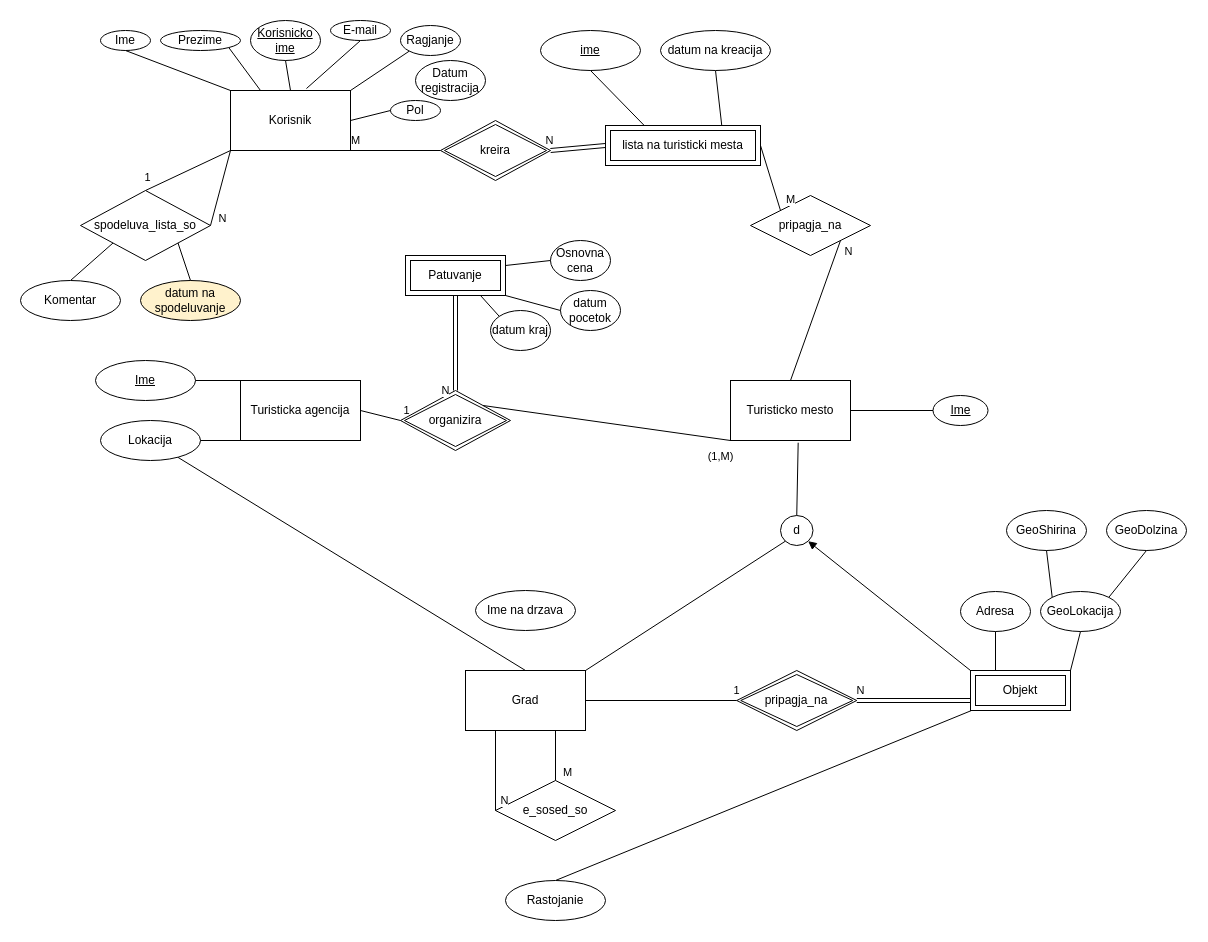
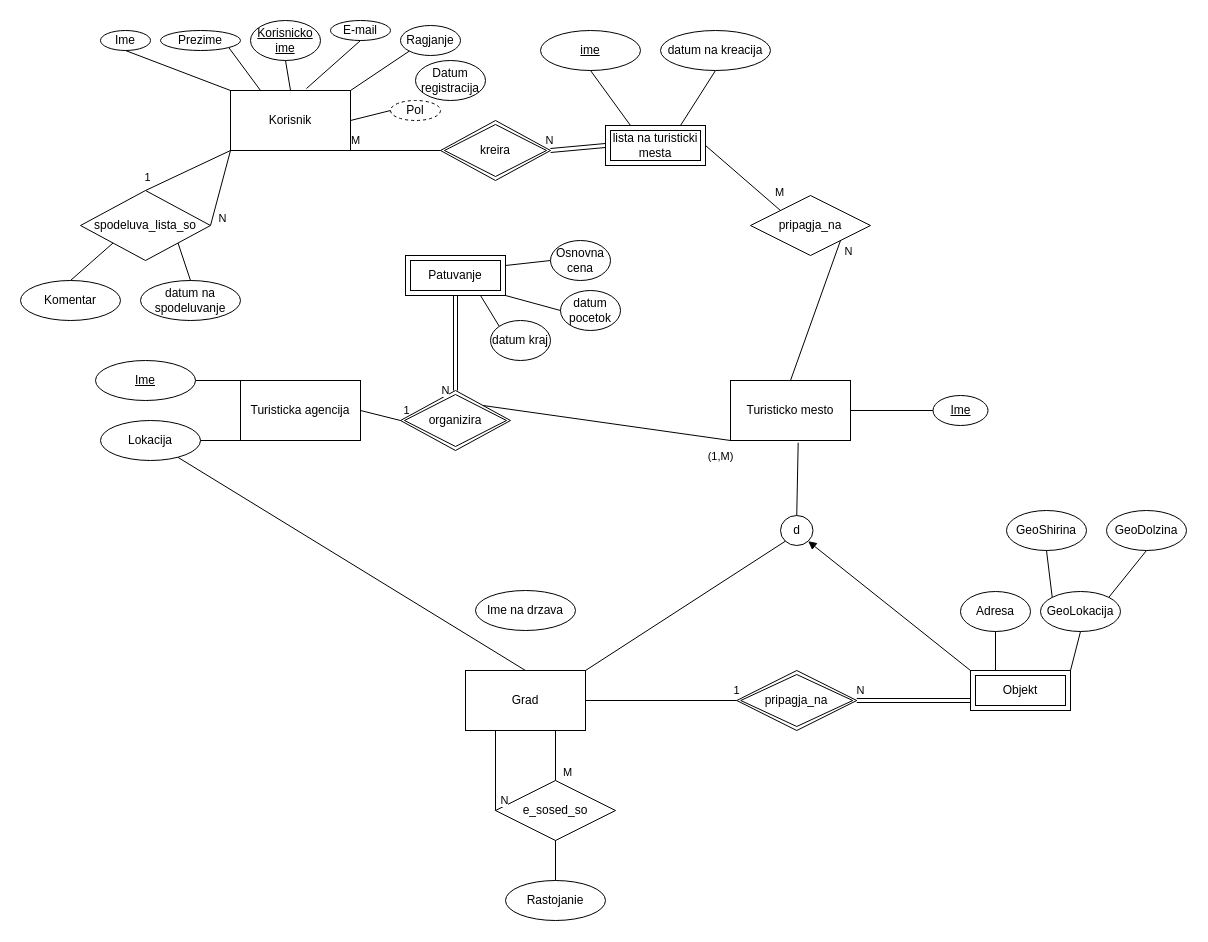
  <mxCell id="0" />
  <mxCell id="1" parent="0" />
  <mxCell id="2" value="&lt;div&gt;Korisnik&lt;/div&gt;" style="rounded=0;whiteSpace=wrap;html=1;" vertex="1" parent="1"><mxGeometry x="230" y="90" width="120" height="60" as="geometry" /></mxCell>
  <mxCell id="3" value="Ime" style="ellipse;whiteSpace=wrap;html=1;align=center;" vertex="1" parent="1"><mxGeometry x="100" y="30" width="50" height="20" as="geometry" /></mxCell>
  <mxCell id="4" value="Prezime" style="ellipse;whiteSpace=wrap;html=1;align=center;" vertex="1" parent="1"><mxGeometry x="160" y="30" width="80" height="20" as="geometry" /></mxCell>
  <mxCell id="5" value="&lt;div&gt;&lt;u&gt;Korisnicko ime&lt;/u&gt;&lt;/div&gt;" style="ellipse;whiteSpace=wrap;html=1;align=center;" vertex="1" parent="1"><mxGeometry x="250" y="20" width="70" height="40" as="geometry" /></mxCell>
  <mxCell id="6" value="E-mail" style="ellipse;whiteSpace=wrap;html=1;align=center;" vertex="1" parent="1"><mxGeometry x="330" y="20" width="60" height="20" as="geometry" /></mxCell>
  <mxCell id="7" value="&lt;div&gt;Ragjanje&lt;/div&gt;" style="ellipse;whiteSpace=wrap;html=1;align=center;" vertex="1" parent="1"><mxGeometry x="400" y="25" width="60" height="30" as="geometry" /></mxCell>
  <mxCell id="8" value="&lt;div&gt;Datum registracija&lt;/div&gt;" style="ellipse;whiteSpace=wrap;html=1;align=center;" vertex="1" parent="1"><mxGeometry x="415" y="60" width="70" height="40" as="geometry" /></mxCell>
- <mxCell id="9" value="&lt;div&gt;Pol&lt;/div&gt;" style="ellipse;whiteSpace=wrap;html=1;align=center;" vertex="1" parent="1"><mxGeometry x="390" y="100" width="50" height="20" as="geometry" /></mxCell>
+ <mxCell id="9" value="&lt;div&gt;Pol&lt;/div&gt;" style="ellipse;whiteSpace=wrap;html=1;align=center;dashed=1;" vertex="1" parent="1"><mxGeometry x="390" y="100" width="50" height="20" as="geometry" /></mxCell>
  <mxCell id="10" value="" style="endArrow=none;html=1;rounded=0;entryX=0;entryY=0;entryDx=0;entryDy=0;exitX=0.5;exitY=1;exitDx=0;exitDy=0;" edge="1" parent="1" source="3" target="2"><mxGeometry width="50" height="50" relative="1" as="geometry"><mxPoint x="180" y="340" as="sourcePoint" /><mxPoint x="230" y="290" as="targetPoint" /></mxGeometry></mxCell>
  <mxCell id="11" value="" style="endArrow=none;html=1;rounded=0;entryX=0.25;entryY=0;entryDx=0;entryDy=0;exitX=1;exitY=1;exitDx=0;exitDy=0;" edge="1" parent="1" source="4" target="2"><mxGeometry width="50" height="50" relative="1" as="geometry"><mxPoint x="135" y="60" as="sourcePoint" /><mxPoint x="240" y="100" as="targetPoint" /></mxGeometry></mxCell>
  <mxCell id="12" value="" style="endArrow=none;html=1;rounded=0;entryX=0.5;entryY=0;entryDx=0;entryDy=0;exitX=0.5;exitY=1;exitDx=0;exitDy=0;" edge="1" parent="1" source="5" target="2"><mxGeometry width="50" height="50" relative="1" as="geometry"><mxPoint x="238" y="57" as="sourcePoint" /><mxPoint x="270" y="100" as="targetPoint" /></mxGeometry></mxCell>
  <mxCell id="13" value="" style="endArrow=none;html=1;rounded=0;entryX=0.633;entryY=-0.033;entryDx=0;entryDy=0;exitX=0.5;exitY=1;exitDx=0;exitDy=0;entryPerimeter=0;" edge="1" parent="1" source="6" target="2"><mxGeometry width="50" height="50" relative="1" as="geometry"><mxPoint x="248" y="67" as="sourcePoint" /><mxPoint x="280" y="110" as="targetPoint" /></mxGeometry></mxCell>
  <mxCell id="14" value="" style="endArrow=none;html=1;rounded=0;entryX=1;entryY=0;entryDx=0;entryDy=0;exitX=0;exitY=1;exitDx=0;exitDy=0;" edge="1" parent="1" source="7" target="2"><mxGeometry width="50" height="50" relative="1" as="geometry"><mxPoint x="258" y="77" as="sourcePoint" /><mxPoint x="290" y="120" as="targetPoint" /></mxGeometry></mxCell>
  <mxCell id="15" value="" style="endArrow=none;html=1;rounded=0;exitX=0;exitY=0.5;exitDx=0;exitDy=0;entryX=1;entryY=0.5;entryDx=0;entryDy=0;" edge="1" parent="1" source="9" target="2"><mxGeometry width="50" height="50" relative="1" as="geometry"><mxPoint x="278" y="97" as="sourcePoint" /><mxPoint x="310" y="140" as="targetPoint" /></mxGeometry></mxCell>
  <mxCell id="16" value="&lt;div&gt;Turisticko mesto&lt;/div&gt;" style="rounded=0;whiteSpace=wrap;html=1;" vertex="1" parent="1"><mxGeometry x="730" y="380" width="120" height="60" as="geometry" /></mxCell>
  <mxCell id="17" value="&lt;u&gt;Ime&lt;/u&gt;" style="ellipse;whiteSpace=wrap;html=1;align=center;" vertex="1" parent="1"><mxGeometry x="932.5" y="395" width="55" height="30" as="geometry" /></mxCell>
  <mxCell id="18" value="" style="endArrow=none;html=1;rounded=0;entryX=0;entryY=0.5;entryDx=0;entryDy=0;exitX=1;exitY=0.5;exitDx=0;exitDy=0;" edge="1" parent="1" source="16" target="17"><mxGeometry width="50" height="50" relative="1" as="geometry"><mxPoint x="823.75" y="340" as="sourcePoint" /><mxPoint x="873.75" y="290" as="targetPoint" /></mxGeometry></mxCell>
  <mxCell id="19" value="" style="endArrow=none;html=1;rounded=0;entryX=0.564;entryY=1.037;entryDx=0;entryDy=0;exitX=0.5;exitY=0;exitDx=0;exitDy=0;entryPerimeter=0;" edge="1" parent="1" source="20" target="16"><mxGeometry width="50" height="50" relative="1" as="geometry"><mxPoint x="960" y="430" as="sourcePoint" /><mxPoint x="1003.75" y="360" as="targetPoint" /></mxGeometry></mxCell>
  <mxCell id="20" value="d" style="ellipse;whiteSpace=wrap;html=1;align=center;" vertex="1" parent="1"><mxGeometry x="780" y="515" width="32.5" height="30" as="geometry" /></mxCell>
  <mxCell id="21" value="Grad" style="rounded=0;whiteSpace=wrap;html=1;" vertex="1" parent="1"><mxGeometry x="465" y="670" width="120" height="60" as="geometry" /></mxCell>
  <mxCell id="22" value="" style="endArrow=none;html=1;rounded=0;exitX=1;exitY=0;exitDx=0;exitDy=0;entryX=0;entryY=1;entryDx=0;entryDy=0;" edge="1" parent="1" source="21" target="20"><mxGeometry width="50" height="50" relative="1" as="geometry"><mxPoint x="850" y="500" as="sourcePoint" /><mxPoint x="900" y="450" as="targetPoint" /></mxGeometry></mxCell>
  <mxCell id="23" value="" style="endArrow=block;html=1;rounded=0;exitX=0;exitY=0;exitDx=0;exitDy=0;entryX=1;entryY=1;entryDx=0;entryDy=0;" edge="1" parent="1" source="75" target="20"><mxGeometry width="50" height="50" relative="1" as="geometry"><mxPoint x="966" y="670" as="sourcePoint" /><mxPoint x="959" y="456" as="targetPoint" /></mxGeometry></mxCell>
  <mxCell id="24" value="Ime na drzava" style="ellipse;whiteSpace=wrap;html=1;align=center;" vertex="1" parent="1"><mxGeometry x="475" y="590" width="100" height="40" as="geometry" /></mxCell>
  <mxCell id="25" value="" style="endArrow=none;html=1;rounded=0;exitX=0.5;exitY=0;exitDx=0;exitDy=0;" edge="1" parent="1" source="21" target="59"><mxGeometry width="50" height="50" relative="1" as="geometry"><mxPoint x="825" y="620" as="sourcePoint" /><mxPoint x="874" y="556" as="targetPoint" /></mxGeometry></mxCell>
  <mxCell id="26" value="Adresa" style="ellipse;whiteSpace=wrap;html=1;align=center;" vertex="1" parent="1"><mxGeometry x="960" y="591" width="70" height="40" as="geometry" /></mxCell>
  <mxCell id="27" value="" style="endArrow=none;html=1;rounded=0;exitX=0.25;exitY=0;exitDx=0;exitDy=0;entryX=0.5;entryY=1;entryDx=0;entryDy=0;" edge="1" parent="1" source="75" target="26"><mxGeometry width="50" height="50" relative="1" as="geometry"><mxPoint x="996" y="670" as="sourcePoint" /><mxPoint x="885" y="566" as="targetPoint" /></mxGeometry></mxCell>
  <mxCell id="28" value="&lt;div&gt;GeoLokacija&lt;/div&gt;" style="ellipse;whiteSpace=wrap;html=1;align=center;" vertex="1" parent="1"><mxGeometry x="1040" y="591" width="80" height="40" as="geometry" /></mxCell>
  <mxCell id="29" value="" style="endArrow=none;html=1;rounded=0;exitX=1;exitY=0;exitDx=0;exitDy=0;entryX=0.5;entryY=1;entryDx=0;entryDy=0;" edge="1" parent="1" target="28" source="75"><mxGeometry width="50" height="50" relative="1" as="geometry"><mxPoint x="1079.04" y="669.58" as="sourcePoint" /><mxPoint x="985" y="566" as="targetPoint" /></mxGeometry></mxCell>
  <mxCell id="30" value="pripagja_na" style="shape=rhombus;perimeter=rhombusPerimeter;whiteSpace=wrap;html=1;align=center;double=1;" vertex="1" parent="1"><mxGeometry x="736.25" y="670" width="120" height="60" as="geometry" /></mxCell>
  <mxCell id="31" value="1" style="endArrow=none;html=1;rounded=0;exitX=1;exitY=0.5;exitDx=0;exitDy=0;entryX=0;entryY=0.5;entryDx=0;entryDy=0;" edge="1" parent="1" source="21" target="30"><mxGeometry x="1" y="10" width="50" height="50" relative="1" as="geometry"><mxPoint x="930" y="830" as="sourcePoint" /><mxPoint x="980" y="780" as="targetPoint" /><mxPoint as="offset" /></mxGeometry></mxCell>
  <mxCell id="32" value="&lt;div&gt;e_sosed_so&lt;/div&gt;" style="shape=rhombus;perimeter=rhombusPerimeter;whiteSpace=wrap;html=1;align=center;" vertex="1" parent="1"><mxGeometry x="495" y="780" width="120" height="60" as="geometry" /></mxCell>
  <mxCell id="33" value="GeoShirina" style="ellipse;whiteSpace=wrap;html=1;align=center;" vertex="1" parent="1"><mxGeometry x="1006" y="510" width="80" height="40" as="geometry" /></mxCell>
  <mxCell id="34" value="" style="endArrow=none;html=1;rounded=0;exitX=0.5;exitY=1;exitDx=0;exitDy=0;entryX=0;entryY=0;entryDx=0;entryDy=0;" edge="1" parent="1" source="33" target="28"><mxGeometry width="50" height="50" relative="1" as="geometry"><mxPoint x="1046" y="550" as="sourcePoint" /><mxPoint x="1056" y="760" as="targetPoint" /></mxGeometry></mxCell>
  <mxCell id="35" value="GeoDolzina" style="ellipse;whiteSpace=wrap;html=1;align=center;" vertex="1" parent="1"><mxGeometry x="1106" y="510" width="80" height="40" as="geometry" /></mxCell>
  <mxCell id="36" value="" style="endArrow=none;html=1;rounded=0;exitX=1;exitY=0;exitDx=0;exitDy=0;entryX=0.5;entryY=1;entryDx=0;entryDy=0;" edge="1" parent="1" source="28" target="35"><mxGeometry width="50" height="50" relative="1" as="geometry"><mxPoint x="1046" y="530" as="sourcePoint" /><mxPoint x="1096" y="480" as="targetPoint" /></mxGeometry></mxCell>
  <mxCell id="37" value="N" style="endArrow=none;html=1;rounded=0;exitX=0;exitY=0.5;exitDx=0;exitDy=0;entryX=0.25;entryY=1;entryDx=0;entryDy=0;" edge="1" parent="1" source="32" target="21"><mxGeometry x="-0.746" y="-9" width="50" height="50" relative="1" as="geometry"><mxPoint x="555" y="820" as="sourcePoint" /><mxPoint x="605" y="770" as="targetPoint" /><mxPoint as="offset" /></mxGeometry></mxCell>
  <mxCell id="38" value="M" style="endArrow=none;html=1;rounded=0;entryX=0.75;entryY=1;entryDx=0;entryDy=0;exitX=0.5;exitY=0;exitDx=0;exitDy=0;" edge="1" parent="1" source="32" target="21"><mxGeometry x="-0.677" y="-11" width="50" height="50" relative="1" as="geometry"><mxPoint x="705" y="780" as="sourcePoint" /><mxPoint x="755" y="730" as="targetPoint" /><mxPoint x="1" as="offset" /></mxGeometry></mxCell>
- <mxCell id="39" value="" style="endArrow=none;html=1;rounded=0;exitX=0.5;exitY=0;exitDx=0;exitDy=0;" edge="1" parent="1" source="40" target="75"><mxGeometry width="50" height="50" relative="1" as="geometry"><mxPoint x="725" y="880" as="sourcePoint" /><mxPoint x="765" y="730" as="targetPoint" /></mxGeometry></mxCell>
+ <mxCell id="39" value="" style="endArrow=none;html=1;rounded=0;entryX=0.5;entryY=1;entryDx=0;entryDy=0;exitX=0.5;exitY=0;exitDx=0;exitDy=0;" edge="1" parent="1" source="40" target="32"><mxGeometry width="50" height="50" relative="1" as="geometry"><mxPoint x="725" y="880" as="sourcePoint" /><mxPoint x="765" y="730" as="targetPoint" /></mxGeometry></mxCell>
  <mxCell id="40" value="Rastojanie" style="ellipse;whiteSpace=wrap;html=1;align=center;" vertex="1" parent="1"><mxGeometry x="505" y="880" width="100" height="40" as="geometry" /></mxCell>
  <mxCell id="41" value="&lt;u&gt;ime&lt;/u&gt;" style="ellipse;whiteSpace=wrap;html=1;align=center;" vertex="1" parent="1"><mxGeometry x="540" y="30" width="100" height="40" as="geometry" /></mxCell>
  <mxCell id="42" value="" style="endArrow=none;html=1;rounded=0;exitX=0.5;exitY=1;exitDx=0;exitDy=0;entryX=0.25;entryY=0;entryDx=0;entryDy=0;" edge="1" parent="1" source="41" target="66"><mxGeometry width="50" height="50" relative="1" as="geometry"><mxPoint x="355.355" y="272.928" as="sourcePoint" /><mxPoint x="480" y="250" as="targetPoint" /></mxGeometry></mxCell>
  <mxCell id="43" value="" style="endArrow=none;html=1;rounded=0;entryX=0.5;entryY=1;entryDx=0;entryDy=0;exitX=0.75;exitY=0;exitDx=0;exitDy=0;" edge="1" parent="1" source="66" target="44"><mxGeometry width="50" height="50" relative="1" as="geometry"><mxPoint x="445" y="267.07" as="sourcePoint" /><mxPoint x="540" y="250" as="targetPoint" /></mxGeometry></mxCell>
  <mxCell id="44" value="datum na kreacija" style="ellipse;whiteSpace=wrap;html=1;align=center;" vertex="1" parent="1"><mxGeometry x="660" y="30" width="110" height="40" as="geometry" /></mxCell>
  <mxCell id="45" value="spodeluva_lista_so" style="shape=rhombus;perimeter=rhombusPerimeter;whiteSpace=wrap;html=1;align=center;" vertex="1" parent="1"><mxGeometry x="80" y="190" width="130" height="70" as="geometry" /></mxCell>
  <mxCell id="46" value="1" style="endArrow=none;html=1;rounded=0;entryX=0;entryY=1;entryDx=0;entryDy=0;exitX=0.5;exitY=0;exitDx=0;exitDy=0;" edge="1" parent="1" source="45" target="2"><mxGeometry x="-0.85" y="11" width="50" height="50" relative="1" as="geometry"><mxPoint x="170" y="180" as="sourcePoint" /><mxPoint x="220" y="130" as="targetPoint" /><mxPoint as="offset" /></mxGeometry></mxCell>
  <mxCell id="47" value="N" style="endArrow=none;html=1;rounded=0;exitX=1;exitY=0.5;exitDx=0;exitDy=0;entryX=0;entryY=1;entryDx=0;entryDy=0;" edge="1" parent="1" source="45" target="2"><mxGeometry x="-0.751" y="-10" width="50" height="50" relative="1" as="geometry"><mxPoint x="240" y="220" as="sourcePoint" /><mxPoint x="290" y="170" as="targetPoint" /><mxPoint as="offset" /></mxGeometry></mxCell>
  <mxCell id="48" value="" style="endArrow=none;html=1;rounded=0;entryX=0;entryY=1;entryDx=0;entryDy=0;exitX=0.5;exitY=0;exitDx=0;exitDy=0;" edge="1" parent="1" source="49" target="45"><mxGeometry width="50" height="50" relative="1" as="geometry"><mxPoint x="130" y="300" as="sourcePoint" /><mxPoint x="140" y="310" as="targetPoint" /></mxGeometry></mxCell>
  <mxCell id="49" value="Komentar" style="ellipse;whiteSpace=wrap;html=1;align=center;" vertex="1" parent="1"><mxGeometry x="20" y="280" width="100" height="40" as="geometry" /></mxCell>
- <mxCell id="50" value="datum na spodeluvanje" style="ellipse;whiteSpace=wrap;html=1;align=center;fillColor=#fff2cc;" vertex="1" parent="1"><mxGeometry x="140" y="280" width="100" height="40" as="geometry" /></mxCell>
+ <mxCell id="50" value="datum na spodeluvanje" style="ellipse;whiteSpace=wrap;html=1;align=center;" vertex="1" parent="1"><mxGeometry x="140" y="280" width="100" height="40" as="geometry" /></mxCell>
  <mxCell id="51" value="pripagja_na" style="shape=rhombus;perimeter=rhombusPerimeter;whiteSpace=wrap;html=1;align=center;" vertex="1" parent="1"><mxGeometry x="750" y="195" width="120" height="60" as="geometry" /></mxCell>
  <mxCell id="52" value="M" style="endArrow=none;html=1;rounded=0;exitX=1;exitY=0.5;exitDx=0;exitDy=0;entryX=0;entryY=0;entryDx=0;entryDy=0;" edge="1" parent="1" source="66" target="51"><mxGeometry x="0.752" y="13" width="50" height="50" relative="1" as="geometry"><mxPoint x="570" y="220" as="sourcePoint" /><mxPoint x="640" y="190" as="targetPoint" /><mxPoint as="offset" /></mxGeometry></mxCell>
  <mxCell id="53" value="N" style="endArrow=none;html=1;rounded=0;exitX=1;exitY=1;exitDx=0;exitDy=0;entryX=0.5;entryY=0;entryDx=0;entryDy=0;" edge="1" parent="1" source="51" target="16"><mxGeometry x="-0.888" y="11" width="50" height="50" relative="1" as="geometry"><mxPoint x="580" y="230" as="sourcePoint" /><mxPoint x="690" y="230" as="targetPoint" /><mxPoint as="offset" /></mxGeometry></mxCell>
  <mxCell id="54" value="M" style="endArrow=none;html=1;rounded=0;entryX=1;entryY=1;entryDx=0;entryDy=0;exitX=0;exitY=0.5;exitDx=0;exitDy=0;" edge="1" parent="1" source="63" target="2"><mxGeometry x="0.882" y="-10" width="50" height="50" relative="1" as="geometry"><mxPoint x="350" y="190" as="sourcePoint" /><mxPoint x="350" y="170" as="targetPoint" /><mxPoint as="offset" /></mxGeometry></mxCell>
  <mxCell id="55" value="" style="endArrow=none;html=1;rounded=0;exitX=1;exitY=1;exitDx=0;exitDy=0;entryX=0.5;entryY=0;entryDx=0;entryDy=0;" edge="1" parent="1" source="45" target="50"><mxGeometry width="50" height="50" relative="1" as="geometry"><mxPoint x="220" y="340" as="sourcePoint" /><mxPoint x="270" y="290" as="targetPoint" /></mxGeometry></mxCell>
  <mxCell id="56" value="Turisticka agencija" style="rounded=0;whiteSpace=wrap;html=1;" vertex="1" parent="1"><mxGeometry x="240" y="380" width="120" height="60" as="geometry" /></mxCell>
  <mxCell id="57" value="&lt;u&gt;Ime&lt;/u&gt;" style="ellipse;whiteSpace=wrap;html=1;align=center;" vertex="1" parent="1"><mxGeometry x="95" y="360" width="100" height="40" as="geometry" /></mxCell>
  <mxCell id="58" value="" style="endArrow=none;html=1;rounded=0;entryX=0;entryY=0;entryDx=0;entryDy=0;exitX=1;exitY=0.5;exitDx=0;exitDy=0;" edge="1" parent="1" source="57" target="56"><mxGeometry width="50" height="50" relative="1" as="geometry"><mxPoint x="220" y="500" as="sourcePoint" /><mxPoint x="270" y="450" as="targetPoint" /></mxGeometry></mxCell>
  <mxCell id="59" value="Lokacija" style="ellipse;whiteSpace=wrap;html=1;align=center;" vertex="1" parent="1"><mxGeometry x="100" y="420" width="100" height="40" as="geometry" /></mxCell>
  <mxCell id="60" value="" style="endArrow=none;html=1;rounded=0;exitX=1;exitY=0.5;exitDx=0;exitDy=0;entryX=0;entryY=1;entryDx=0;entryDy=0;" edge="1" parent="1" source="59" target="56"><mxGeometry width="50" height="50" relative="1" as="geometry"><mxPoint x="260" y="400" as="sourcePoint" /><mxPoint x="310" y="350" as="targetPoint" /></mxGeometry></mxCell>
  <mxCell id="61" value="1" style="endArrow=none;html=1;rounded=0;exitX=1;exitY=0.5;exitDx=0;exitDy=0;entryX=0;entryY=0.5;entryDx=0;entryDy=0;" edge="1" parent="1" source="56" target="64"><mxGeometry x="1" y="11" width="50" height="50" relative="1" as="geometry"><mxPoint x="370" y="490" as="sourcePoint" /><mxPoint x="405" y="410" as="targetPoint" /><mxPoint x="4" y="1" as="offset" /></mxGeometry></mxCell>
  <mxCell id="62" value="N" style="shape=link;html=1;rounded=0;entryX=0;entryY=0.5;entryDx=0;entryDy=0;exitX=1;exitY=0.5;exitDx=0;exitDy=0;" edge="1" parent="1" source="63" target="66"><mxGeometry x="-1" y="10" relative="1" as="geometry"><mxPoint x="410" y="220" as="sourcePoint" /><mxPoint x="450" y="220" as="targetPoint" /><mxPoint as="offset" /></mxGeometry></mxCell>
  <mxCell id="63" value="kreira" style="shape=rhombus;double=1;perimeter=rhombusPerimeter;whiteSpace=wrap;html=1;align=center;" vertex="1" parent="1"><mxGeometry x="440" y="120" width="110" height="60" as="geometry" /></mxCell>
  <mxCell id="64" value="organizira" style="shape=rhombus;double=1;perimeter=rhombusPerimeter;whiteSpace=wrap;html=1;align=center;" vertex="1" parent="1"><mxGeometry x="400" y="390" width="110" height="60" as="geometry" /></mxCell>
  <mxCell id="65" value="N" style="shape=link;html=1;rounded=0;exitX=0.5;exitY=0;exitDx=0;exitDy=0;entryX=0.5;entryY=1;entryDx=0;entryDy=0;" edge="1" parent="1" source="64" target="67"><mxGeometry x="-1" y="10" relative="1" as="geometry"><mxPoint x="500" y="540" as="sourcePoint" /><mxPoint x="570" y="410" as="targetPoint" /><mxPoint as="offset" /></mxGeometry></mxCell>
- <mxCell id="66" value="lista na turisticki mesta" style="shape=ext;margin=3;double=1;whiteSpace=wrap;html=1;align=center;" vertex="1" parent="1"><mxGeometry x="605" y="125" width="155" height="40" as="geometry" /></mxCell>
+ <mxCell id="66" value="lista na turisticki mesta" style="shape=ext;margin=3;double=1;whiteSpace=wrap;html=1;align=center;" vertex="1" parent="1"><mxGeometry x="605" y="125" width="100" height="40" as="geometry" /></mxCell>
  <mxCell id="67" value="Patuvanje" style="shape=ext;margin=3;double=1;whiteSpace=wrap;html=1;align=center;" vertex="1" parent="1"><mxGeometry x="405" y="255" width="100" height="40" as="geometry" /></mxCell>
  <mxCell id="68" value="(1,M)" style="endArrow=none;html=1;rounded=0;exitX=1;exitY=0;exitDx=0;exitDy=0;entryX=0;entryY=1;entryDx=0;entryDy=0;" edge="1" parent="1" source="64" target="16"><mxGeometry x="0.939" y="-17" width="50" height="50" relative="1" as="geometry"><mxPoint x="370" y="420" as="sourcePoint" /><mxPoint x="520" y="420" as="targetPoint" /><mxPoint as="offset" /></mxGeometry></mxCell>
  <mxCell id="69" value="datum pocetok" style="ellipse;whiteSpace=wrap;html=1;align=center;" vertex="1" parent="1"><mxGeometry x="560" y="290" width="60" height="40" as="geometry" /></mxCell>
- <mxCell id="70" value="datum kraj" style="ellipse;whiteSpace=wrap;html=1;align=center;" vertex="1" parent="1"><mxGeometry x="490" y="310" width="60" height="40" as="geometry" /></mxCell>
+ <mxCell id="70" value="datum kraj" style="ellipse;whiteSpace=wrap;html=1;align=center;" vertex="1" parent="1"><mxGeometry x="490" y="320" width="60" height="40" as="geometry" /></mxCell>
  <mxCell id="71" value="" style="endArrow=none;html=1;rounded=0;exitX=0;exitY=0;exitDx=0;exitDy=0;entryX=0.75;entryY=1;entryDx=0;entryDy=0;" edge="1" parent="1" source="70" target="67"><mxGeometry width="50" height="50" relative="1" as="geometry"><mxPoint x="740" y="430" as="sourcePoint" /><mxPoint x="790" y="380" as="targetPoint" /></mxGeometry></mxCell>
  <mxCell id="72" value="" style="endArrow=none;html=1;rounded=0;exitX=0;exitY=0.5;exitDx=0;exitDy=0;entryX=1;entryY=1;entryDx=0;entryDy=0;" edge="1" parent="1" source="69" target="67"><mxGeometry width="50" height="50" relative="1" as="geometry"><mxPoint x="740" y="430" as="sourcePoint" /><mxPoint x="790" y="380" as="targetPoint" /></mxGeometry></mxCell>
  <mxCell id="73" value="Osnovna cena" style="ellipse;whiteSpace=wrap;html=1;align=center;" vertex="1" parent="1"><mxGeometry x="550" y="240" width="60" height="40" as="geometry" /></mxCell>
  <mxCell id="74" value="" style="endArrow=none;html=1;rounded=0;entryX=1;entryY=0.25;entryDx=0;entryDy=0;exitX=0;exitY=0.5;exitDx=0;exitDy=0;" edge="1" parent="1" source="73" target="67"><mxGeometry width="50" height="50" relative="1" as="geometry"><mxPoint x="820" y="640" as="sourcePoint" /><mxPoint x="870" y="590" as="targetPoint" /></mxGeometry></mxCell>
  <mxCell id="75" value="Objekt" style="shape=ext;margin=3;double=1;whiteSpace=wrap;html=1;align=center;" vertex="1" parent="1"><mxGeometry x="970" y="670" width="100" height="40" as="geometry" /></mxCell>
  <mxCell id="76" value="N" style="shape=link;html=1;rounded=0;exitX=1;exitY=0.5;exitDx=0;exitDy=0;entryX=0;entryY=0.75;entryDx=0;entryDy=0;" edge="1" parent="1" source="30" target="75"><mxGeometry x="-0.934" y="10" relative="1" as="geometry"><mxPoint x="860" y="710" as="sourcePoint" /><mxPoint x="1020" y="710" as="targetPoint" /><mxPoint as="offset" /></mxGeometry></mxCell>
